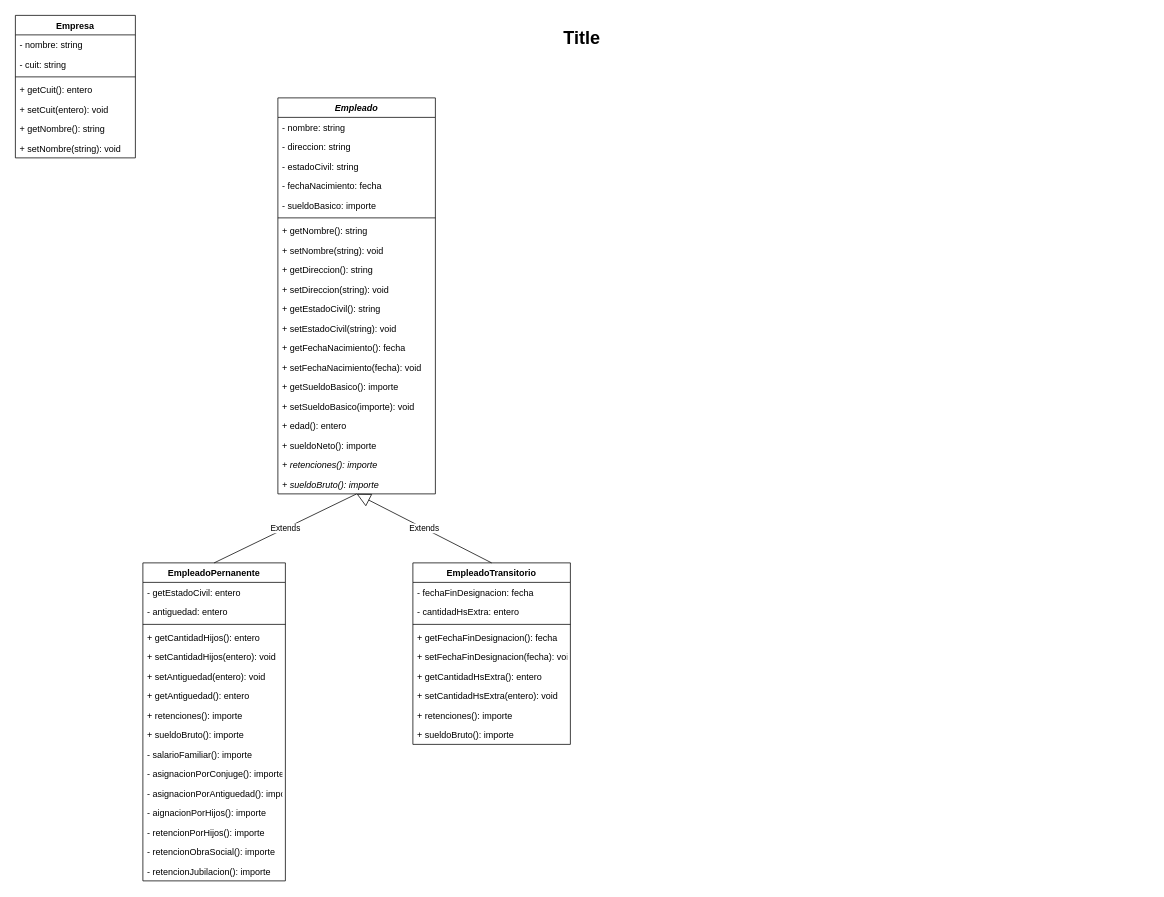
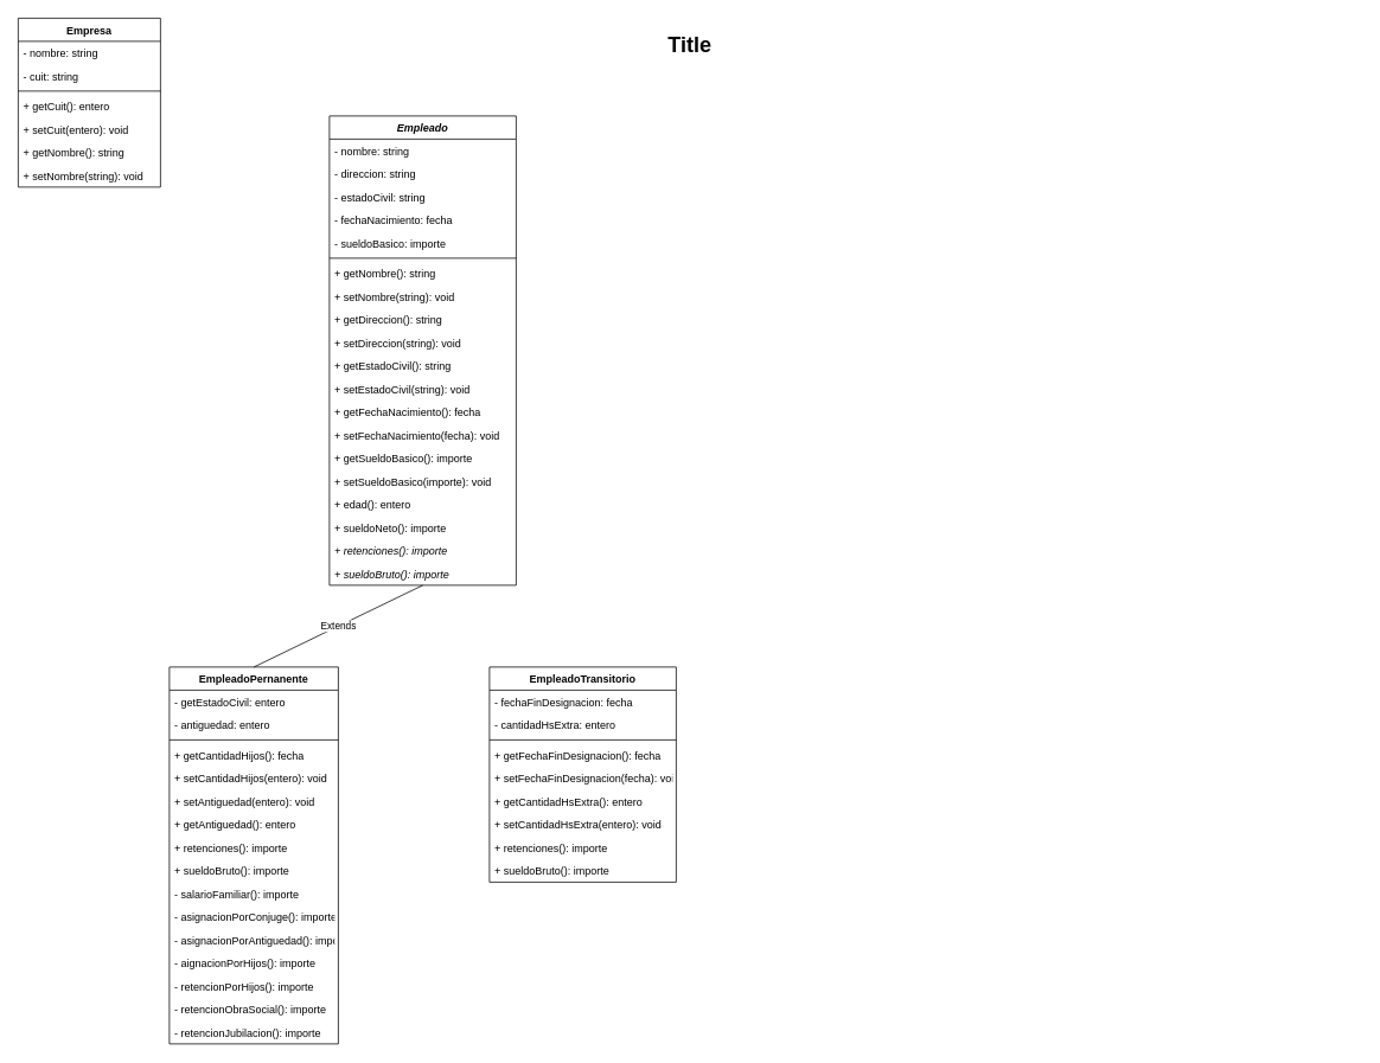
  <mxCell id="0" style=";html=1;" />
  <mxCell id="1" style=";html=1;" parent="0" />
  <mxCell id="2" value="Title" style="text;strokeColor=none;fillColor=none;html=1;fontSize=24;fontStyle=1;verticalAlign=middle;align=center;" parent="1" vertex="1"><mxGeometry x="20" y="30" width="1510" height="40" as="geometry" /></mxCell>
  <mxCell id="3" value="Empresa" style="swimlane;fontStyle=1;align=center;verticalAlign=top;childLayout=stackLayout;horizontal=1;startSize=26;horizontalStack=0;resizeParent=1;resizeParentMax=0;resizeLast=0;collapsible=1;marginBottom=0;" parent="1" vertex="1"><mxGeometry x="20" y="20" width="160" height="190" as="geometry" /></mxCell>
  <mxCell id="4" value="- nombre: string" style="text;strokeColor=none;fillColor=none;align=left;verticalAlign=top;spacingLeft=4;spacingRight=4;overflow=hidden;rotatable=0;points=[[0,0.5],[1,0.5]];portConstraint=eastwest;" parent="3" vertex="1"><mxGeometry y="26" width="160" height="26" as="geometry" /></mxCell>
  <mxCell id="5" value="- cuit: string" style="text;strokeColor=none;fillColor=none;align=left;verticalAlign=top;spacingLeft=4;spacingRight=4;overflow=hidden;rotatable=0;points=[[0,0.5],[1,0.5]];portConstraint=eastwest;" parent="3" vertex="1"><mxGeometry y="52" width="160" height="26" as="geometry" /></mxCell>
  <mxCell id="6" value="" style="line;strokeWidth=1;fillColor=none;align=left;verticalAlign=middle;spacingTop=-1;spacingLeft=3;spacingRight=3;rotatable=0;labelPosition=right;points=[];portConstraint=eastwest;" parent="3" vertex="1"><mxGeometry y="78" width="160" height="8" as="geometry" /></mxCell>
  <mxCell id="7" value="+ getCuit(): entero" style="text;strokeColor=none;fillColor=none;align=left;verticalAlign=top;spacingLeft=4;spacingRight=4;overflow=hidden;rotatable=0;points=[[0,0.5],[1,0.5]];portConstraint=eastwest;" parent="3" vertex="1"><mxGeometry y="86" width="160" height="26" as="geometry" /></mxCell>
  <mxCell id="8" value="+ setCuit(entero): void" style="text;strokeColor=none;fillColor=none;align=left;verticalAlign=top;spacingLeft=4;spacingRight=4;overflow=hidden;rotatable=0;points=[[0,0.5],[1,0.5]];portConstraint=eastwest;" parent="3" vertex="1"><mxGeometry y="112" width="160" height="26" as="geometry" /></mxCell>
  <mxCell id="9" value="+ getNombre(): string" style="text;strokeColor=none;fillColor=none;align=left;verticalAlign=top;spacingLeft=4;spacingRight=4;overflow=hidden;rotatable=0;points=[[0,0.5],[1,0.5]];portConstraint=eastwest;" parent="3" vertex="1"><mxGeometry y="138" width="160" height="26" as="geometry" /></mxCell>
  <mxCell id="10" value="+ setNombre(string): void" style="text;strokeColor=none;fillColor=none;align=left;verticalAlign=top;spacingLeft=4;spacingRight=4;overflow=hidden;rotatable=0;points=[[0,0.5],[1,0.5]];portConstraint=eastwest;" parent="3" vertex="1"><mxGeometry y="164" width="160" height="26" as="geometry" /></mxCell>
  <mxCell id="11" value="EmpleadoTransitorio" style="swimlane;fontStyle=1;align=center;verticalAlign=top;childLayout=stackLayout;horizontal=1;startSize=26;horizontalStack=0;resizeParent=1;resizeParentMax=0;resizeLast=0;collapsible=1;marginBottom=0;" parent="1" vertex="1"><mxGeometry x="550" y="750" width="210" height="242" as="geometry" /></mxCell>
  <mxCell id="12" value="- fechaFinDesignacion: fecha" style="text;strokeColor=none;fillColor=none;align=left;verticalAlign=top;spacingLeft=4;spacingRight=4;overflow=hidden;rotatable=0;points=[[0,0.5],[1,0.5]];portConstraint=eastwest;" parent="11" vertex="1"><mxGeometry y="26" width="210" height="26" as="geometry" /></mxCell>
  <mxCell id="13" value="- cantidadHsExtra: entero" style="text;strokeColor=none;fillColor=none;align=left;verticalAlign=top;spacingLeft=4;spacingRight=4;overflow=hidden;rotatable=0;points=[[0,0.5],[1,0.5]];portConstraint=eastwest;" vertex="1" parent="11"><mxGeometry y="52" width="210" height="26" as="geometry" /></mxCell>
  <mxCell id="14" value="" style="line;strokeWidth=1;fillColor=none;align=left;verticalAlign=middle;spacingTop=-1;spacingLeft=3;spacingRight=3;rotatable=0;labelPosition=right;points=[];portConstraint=eastwest;" parent="11" vertex="1"><mxGeometry y="78" width="210" height="8" as="geometry" /></mxCell>
  <mxCell id="15" value="+ getFechaFinDesignacion(): fecha" style="text;strokeColor=none;fillColor=none;align=left;verticalAlign=top;spacingLeft=4;spacingRight=4;overflow=hidden;rotatable=0;points=[[0,0.5],[1,0.5]];portConstraint=eastwest;" vertex="1" parent="11"><mxGeometry y="86" width="210" height="26" as="geometry" /></mxCell>
  <mxCell id="16" value="+ setFechaFinDesignacion(fecha): void" style="text;strokeColor=none;fillColor=none;align=left;verticalAlign=top;spacingLeft=4;spacingRight=4;overflow=hidden;rotatable=0;points=[[0,0.5],[1,0.5]];portConstraint=eastwest;" vertex="1" parent="11"><mxGeometry y="112" width="210" height="26" as="geometry" /></mxCell>
  <mxCell id="17" value="+ getCantidadHsExtra(): entero" style="text;strokeColor=none;fillColor=none;align=left;verticalAlign=top;spacingLeft=4;spacingRight=4;overflow=hidden;rotatable=0;points=[[0,0.5],[1,0.5]];portConstraint=eastwest;" vertex="1" parent="11"><mxGeometry y="138" width="210" height="26" as="geometry" /></mxCell>
  <mxCell id="18" value="+ setCantidadHsExtra(entero): void" style="text;strokeColor=none;fillColor=none;align=left;verticalAlign=top;spacingLeft=4;spacingRight=4;overflow=hidden;rotatable=0;points=[[0,0.5],[1,0.5]];portConstraint=eastwest;" vertex="1" parent="11"><mxGeometry y="164" width="210" height="26" as="geometry" /></mxCell>
  <mxCell id="19" value="+ retenciones(): importe" style="text;strokeColor=none;fillColor=none;align=left;verticalAlign=top;spacingLeft=4;spacingRight=4;overflow=hidden;rotatable=0;points=[[0,0.5],[1,0.5]];portConstraint=eastwest;fontStyle=0" vertex="1" parent="11"><mxGeometry y="190" width="210" height="26" as="geometry" /></mxCell>
  <mxCell id="20" value="+ sueldoBruto(): importe" style="text;strokeColor=none;fillColor=none;align=left;verticalAlign=top;spacingLeft=4;spacingRight=4;overflow=hidden;rotatable=0;points=[[0,0.5],[1,0.5]];portConstraint=eastwest;fontStyle=0" vertex="1" parent="11"><mxGeometry y="216" width="210" height="26" as="geometry" /></mxCell>
  <mxCell id="21" value="Empleado" style="swimlane;fontStyle=3;align=center;verticalAlign=top;childLayout=stackLayout;horizontal=1;startSize=26;horizontalStack=0;resizeParent=1;resizeParentMax=0;resizeLast=0;collapsible=1;marginBottom=0;" parent="1" vertex="1"><mxGeometry x="370" y="130" width="210" height="528" as="geometry"><mxRectangle x="420" y="190" width="90" height="26" as="alternateBounds" /></mxGeometry></mxCell>
  <mxCell id="22" value="- nombre: string" style="text;strokeColor=none;fillColor=none;align=left;verticalAlign=top;spacingLeft=4;spacingRight=4;overflow=hidden;rotatable=0;points=[[0,0.5],[1,0.5]];portConstraint=eastwest;" parent="21" vertex="1"><mxGeometry y="26" width="210" height="26" as="geometry" /></mxCell>
  <mxCell id="23" value="- direccion: string" style="text;strokeColor=none;fillColor=none;align=left;verticalAlign=top;spacingLeft=4;spacingRight=4;overflow=hidden;rotatable=0;points=[[0,0.5],[1,0.5]];portConstraint=eastwest;" parent="21" vertex="1"><mxGeometry y="52" width="210" height="26" as="geometry" /></mxCell>
  <mxCell id="24" value="- estadoCivil: string" style="text;strokeColor=none;fillColor=none;align=left;verticalAlign=top;spacingLeft=4;spacingRight=4;overflow=hidden;rotatable=0;points=[[0,0.5],[1,0.5]];portConstraint=eastwest;" parent="21" vertex="1"><mxGeometry y="78" width="210" height="26" as="geometry" /></mxCell>
  <mxCell id="25" value="- fechaNacimiento: fecha" style="text;strokeColor=none;fillColor=none;align=left;verticalAlign=top;spacingLeft=4;spacingRight=4;overflow=hidden;rotatable=0;points=[[0,0.5],[1,0.5]];portConstraint=eastwest;" parent="21" vertex="1"><mxGeometry y="104" width="210" height="26" as="geometry" /></mxCell>
  <mxCell id="26" value="- sueldoBasico: importe" style="text;strokeColor=none;fillColor=none;align=left;verticalAlign=top;spacingLeft=4;spacingRight=4;overflow=hidden;rotatable=0;points=[[0,0.5],[1,0.5]];portConstraint=eastwest;" parent="21" vertex="1"><mxGeometry y="130" width="210" height="26" as="geometry" /></mxCell>
  <mxCell id="27" value="" style="line;strokeWidth=1;fillColor=none;align=left;verticalAlign=middle;spacingTop=-1;spacingLeft=3;spacingRight=3;rotatable=0;labelPosition=right;points=[];portConstraint=eastwest;" parent="21" vertex="1"><mxGeometry y="156" width="210" height="8" as="geometry" /></mxCell>
  <mxCell id="28" value="+ getNombre(): string" style="text;strokeColor=none;fillColor=none;align=left;verticalAlign=top;spacingLeft=4;spacingRight=4;overflow=hidden;rotatable=0;points=[[0,0.5],[1,0.5]];portConstraint=eastwest;" parent="21" vertex="1"><mxGeometry y="164" width="210" height="26" as="geometry" /></mxCell>
  <mxCell id="29" value="+ setNombre(string): void" style="text;strokeColor=none;fillColor=none;align=left;verticalAlign=top;spacingLeft=4;spacingRight=4;overflow=hidden;rotatable=0;points=[[0,0.5],[1,0.5]];portConstraint=eastwest;" vertex="1" parent="21"><mxGeometry y="190" width="210" height="26" as="geometry" /></mxCell>
  <mxCell id="30" value="+ getDireccion(): string" style="text;strokeColor=none;fillColor=none;align=left;verticalAlign=top;spacingLeft=4;spacingRight=4;overflow=hidden;rotatable=0;points=[[0,0.5],[1,0.5]];portConstraint=eastwest;" vertex="1" parent="21"><mxGeometry y="216" width="210" height="26" as="geometry" /></mxCell>
  <mxCell id="31" value="+ setDireccion(string): void" style="text;strokeColor=none;fillColor=none;align=left;verticalAlign=top;spacingLeft=4;spacingRight=4;overflow=hidden;rotatable=0;points=[[0,0.5],[1,0.5]];portConstraint=eastwest;" vertex="1" parent="21"><mxGeometry y="242" width="210" height="26" as="geometry" /></mxCell>
  <mxCell id="32" value="+ getEstadoCivil(): string" style="text;strokeColor=none;fillColor=none;align=left;verticalAlign=top;spacingLeft=4;spacingRight=4;overflow=hidden;rotatable=0;points=[[0,0.5],[1,0.5]];portConstraint=eastwest;" vertex="1" parent="21"><mxGeometry y="268" width="210" height="26" as="geometry" /></mxCell>
  <mxCell id="33" value="+ setEstadoCivil(string): void" style="text;strokeColor=none;fillColor=none;align=left;verticalAlign=top;spacingLeft=4;spacingRight=4;overflow=hidden;rotatable=0;points=[[0,0.5],[1,0.5]];portConstraint=eastwest;" vertex="1" parent="21"><mxGeometry y="294" width="210" height="26" as="geometry" /></mxCell>
  <mxCell id="34" value="+ getFechaNacimiento(): fecha" style="text;strokeColor=none;fillColor=none;align=left;verticalAlign=top;spacingLeft=4;spacingRight=4;overflow=hidden;rotatable=0;points=[[0,0.5],[1,0.5]];portConstraint=eastwest;" vertex="1" parent="21"><mxGeometry y="320" width="210" height="26" as="geometry" /></mxCell>
  <mxCell id="35" value="+ setFechaNacimiento(fecha): void" style="text;strokeColor=none;fillColor=none;align=left;verticalAlign=top;spacingLeft=4;spacingRight=4;overflow=hidden;rotatable=0;points=[[0,0.5],[1,0.5]];portConstraint=eastwest;" vertex="1" parent="21"><mxGeometry y="346" width="210" height="26" as="geometry" /></mxCell>
  <mxCell id="36" value="+ getSueldoBasico(): importe" style="text;strokeColor=none;fillColor=none;align=left;verticalAlign=top;spacingLeft=4;spacingRight=4;overflow=hidden;rotatable=0;points=[[0,0.5],[1,0.5]];portConstraint=eastwest;" vertex="1" parent="21"><mxGeometry y="372" width="210" height="26" as="geometry" /></mxCell>
  <mxCell id="37" value="+ setSueldoBasico(importe): void" style="text;strokeColor=none;fillColor=none;align=left;verticalAlign=top;spacingLeft=4;spacingRight=4;overflow=hidden;rotatable=0;points=[[0,0.5],[1,0.5]];portConstraint=eastwest;" vertex="1" parent="21"><mxGeometry y="398" width="210" height="26" as="geometry" /></mxCell>
  <mxCell id="38" value="+ edad(): entero" style="text;strokeColor=none;fillColor=none;align=left;verticalAlign=top;spacingLeft=4;spacingRight=4;overflow=hidden;rotatable=0;points=[[0,0.5],[1,0.5]];portConstraint=eastwest;" vertex="1" parent="21"><mxGeometry y="424" width="210" height="26" as="geometry" /></mxCell>
  <mxCell id="39" value="+ sueldoNeto(): importe" style="text;strokeColor=none;fillColor=none;align=left;verticalAlign=top;spacingLeft=4;spacingRight=4;overflow=hidden;rotatable=0;points=[[0,0.5],[1,0.5]];portConstraint=eastwest;fontStyle=0" vertex="1" parent="21"><mxGeometry y="450" width="210" height="26" as="geometry" /></mxCell>
  <mxCell id="40" value="+ retenciones(): importe" style="text;strokeColor=none;fillColor=none;align=left;verticalAlign=top;spacingLeft=4;spacingRight=4;overflow=hidden;rotatable=0;points=[[0,0.5],[1,0.5]];portConstraint=eastwest;fontStyle=2" vertex="1" parent="21"><mxGeometry y="476" width="210" height="26" as="geometry" /></mxCell>
  <mxCell id="41" value="+ sueldoBruto(): importe" style="text;strokeColor=none;fillColor=none;align=left;verticalAlign=top;spacingLeft=4;spacingRight=4;overflow=hidden;rotatable=0;points=[[0,0.5],[1,0.5]];portConstraint=eastwest;fontStyle=2" vertex="1" parent="21"><mxGeometry y="502" width="210" height="26" as="geometry" /></mxCell>
  <mxCell id="42" value="EmpleadoPernanente" style="swimlane;fontStyle=1;align=center;verticalAlign=top;childLayout=stackLayout;horizontal=1;startSize=26;horizontalStack=0;resizeParent=1;resizeParentMax=0;resizeLast=0;collapsible=1;marginBottom=0;" parent="1" vertex="1"><mxGeometry x="190" y="750" width="190" height="424" as="geometry" /></mxCell>
  <mxCell id="43" value="- getEstadoCivil: entero" style="text;strokeColor=none;fillColor=none;align=left;verticalAlign=top;spacingLeft=4;spacingRight=4;overflow=hidden;rotatable=0;points=[[0,0.5],[1,0.5]];portConstraint=eastwest;" parent="42" vertex="1"><mxGeometry y="26" width="190" height="26" as="geometry" /></mxCell>
  <mxCell id="44" value="- antiguedad: entero" style="text;strokeColor=none;fillColor=none;align=left;verticalAlign=top;spacingLeft=4;spacingRight=4;overflow=hidden;rotatable=0;points=[[0,0.5],[1,0.5]];portConstraint=eastwest;" vertex="1" parent="42"><mxGeometry y="52" width="190" height="26" as="geometry" /></mxCell>
  <mxCell id="45" value="" style="line;strokeWidth=1;fillColor=none;align=left;verticalAlign=middle;spacingTop=-1;spacingLeft=3;spacingRight=3;rotatable=0;labelPosition=right;points=[];portConstraint=eastwest;" parent="42" vertex="1"><mxGeometry y="78" width="190" height="8" as="geometry" /></mxCell>
- <mxCell id="46" value="+ getCantidadHijos(): entero" style="text;strokeColor=none;fillColor=none;align=left;verticalAlign=top;spacingLeft=4;spacingRight=4;overflow=hidden;rotatable=0;points=[[0,0.5],[1,0.5]];portConstraint=eastwest;" parent="42" vertex="1"><mxGeometry y="86" width="190" height="26" as="geometry" /></mxCell>
+ <mxCell id="46" value="+ getCantidadHijos(): fecha" style="text;strokeColor=none;fillColor=none;align=left;verticalAlign=top;spacingLeft=4;spacingRight=4;overflow=hidden;rotatable=0;points=[[0,0.5],[1,0.5]];portConstraint=eastwest;" parent="42" vertex="1"><mxGeometry y="86" width="190" height="26" as="geometry" /></mxCell>
  <mxCell id="47" value="+ setCantidadHijos(entero): void" style="text;strokeColor=none;fillColor=none;align=left;verticalAlign=top;spacingLeft=4;spacingRight=4;overflow=hidden;rotatable=0;points=[[0,0.5],[1,0.5]];portConstraint=eastwest;" vertex="1" parent="42"><mxGeometry y="112" width="190" height="26" as="geometry" /></mxCell>
  <mxCell id="48" value="+ setAntiguedad(entero): void" style="text;strokeColor=none;fillColor=none;align=left;verticalAlign=top;spacingLeft=4;spacingRight=4;overflow=hidden;rotatable=0;points=[[0,0.5],[1,0.5]];portConstraint=eastwest;" vertex="1" parent="42"><mxGeometry y="138" width="190" height="26" as="geometry" /></mxCell>
  <mxCell id="49" value="+ getAntiguedad(): entero" style="text;strokeColor=none;fillColor=none;align=left;verticalAlign=top;spacingLeft=4;spacingRight=4;overflow=hidden;rotatable=0;points=[[0,0.5],[1,0.5]];portConstraint=eastwest;" vertex="1" parent="42"><mxGeometry y="164" width="190" height="26" as="geometry" /></mxCell>
  <mxCell id="50" value="+ retenciones(): importe" style="text;strokeColor=none;fillColor=none;align=left;verticalAlign=top;spacingLeft=4;spacingRight=4;overflow=hidden;rotatable=0;points=[[0,0.5],[1,0.5]];portConstraint=eastwest;fontStyle=0" vertex="1" parent="42"><mxGeometry y="190" width="190" height="26" as="geometry" /></mxCell>
  <mxCell id="51" value="+ sueldoBruto(): importe" style="text;strokeColor=none;fillColor=none;align=left;verticalAlign=top;spacingLeft=4;spacingRight=4;overflow=hidden;rotatable=0;points=[[0,0.5],[1,0.5]];portConstraint=eastwest;fontStyle=0" vertex="1" parent="42"><mxGeometry y="216" width="190" height="26" as="geometry" /></mxCell>
  <mxCell id="52" value="- salarioFamiliar(): importe" style="text;strokeColor=none;fillColor=none;align=left;verticalAlign=top;spacingLeft=4;spacingRight=4;overflow=hidden;rotatable=0;points=[[0,0.5],[1,0.5]];portConstraint=eastwest;fontStyle=0" vertex="1" parent="42"><mxGeometry y="242" width="190" height="26" as="geometry" /></mxCell>
  <mxCell id="53" value="- asignacionPorConjuge(): importe" style="text;strokeColor=none;fillColor=none;align=left;verticalAlign=top;spacingLeft=4;spacingRight=4;overflow=hidden;rotatable=0;points=[[0,0.5],[1,0.5]];portConstraint=eastwest;fontStyle=0" vertex="1" parent="42"><mxGeometry y="268" width="190" height="26" as="geometry" /></mxCell>
  <mxCell id="54" value="- asignacionPorAntiguedad(): importe" style="text;strokeColor=none;fillColor=none;align=left;verticalAlign=top;spacingLeft=4;spacingRight=4;overflow=hidden;rotatable=0;points=[[0,0.5],[1,0.5]];portConstraint=eastwest;fontStyle=0" vertex="1" parent="42"><mxGeometry y="294" width="190" height="26" as="geometry" /></mxCell>
  <mxCell id="55" value="- aignacionPorHijos(): importe" style="text;strokeColor=none;fillColor=none;align=left;verticalAlign=top;spacingLeft=4;spacingRight=4;overflow=hidden;rotatable=0;points=[[0,0.5],[1,0.5]];portConstraint=eastwest;fontStyle=0" vertex="1" parent="42"><mxGeometry y="320" width="190" height="26" as="geometry" /></mxCell>
  <mxCell id="56" value="- retencionPorHijos(): importe" style="text;strokeColor=none;fillColor=none;align=left;verticalAlign=top;spacingLeft=4;spacingRight=4;overflow=hidden;rotatable=0;points=[[0,0.5],[1,0.5]];portConstraint=eastwest;fontStyle=0" vertex="1" parent="42"><mxGeometry y="346" width="190" height="26" as="geometry" /></mxCell>
  <mxCell id="57" value="- retencionObraSocial(): importe" style="text;strokeColor=none;fillColor=none;align=left;verticalAlign=top;spacingLeft=4;spacingRight=4;overflow=hidden;rotatable=0;points=[[0,0.5],[1,0.5]];portConstraint=eastwest;fontStyle=0" vertex="1" parent="42"><mxGeometry y="372" width="190" height="26" as="geometry" /></mxCell>
  <mxCell id="58" value="- retencionJubilacion(): importe" style="text;strokeColor=none;fillColor=none;align=left;verticalAlign=top;spacingLeft=4;spacingRight=4;overflow=hidden;rotatable=0;points=[[0,0.5],[1,0.5]];portConstraint=eastwest;fontStyle=0" vertex="1" parent="42"><mxGeometry y="398" width="190" height="26" as="geometry" /></mxCell>
  <mxCell id="59" value="Extends" style="endArrow=none;endSize=16;endFill=0;html=1;exitX=0.5;exitY=0;exitDx=0;exitDy=0;entryX=0.5;entryY=1;entryDx=0;entryDy=0;" parent="1" source="42" target="21" edge="1"><mxGeometry width="160" relative="1" as="geometry"><mxPoint x="160" y="370" as="sourcePoint" /><mxPoint x="320" y="370" as="targetPoint" /></mxGeometry></mxCell>
- <mxCell id="60" value="Extends" style="endArrow=block;endSize=16;endFill=0;html=1;exitX=0.5;exitY=0;exitDx=0;exitDy=0;entryX=0.5;entryY=1;entryDx=0;entryDy=0;" parent="1" source="11" target="21" edge="1"><mxGeometry width="160" relative="1" as="geometry"><mxPoint x="160" y="370" as="sourcePoint" /><mxPoint x="360" y="310" as="targetPoint" /></mxGeometry></mxCell>
